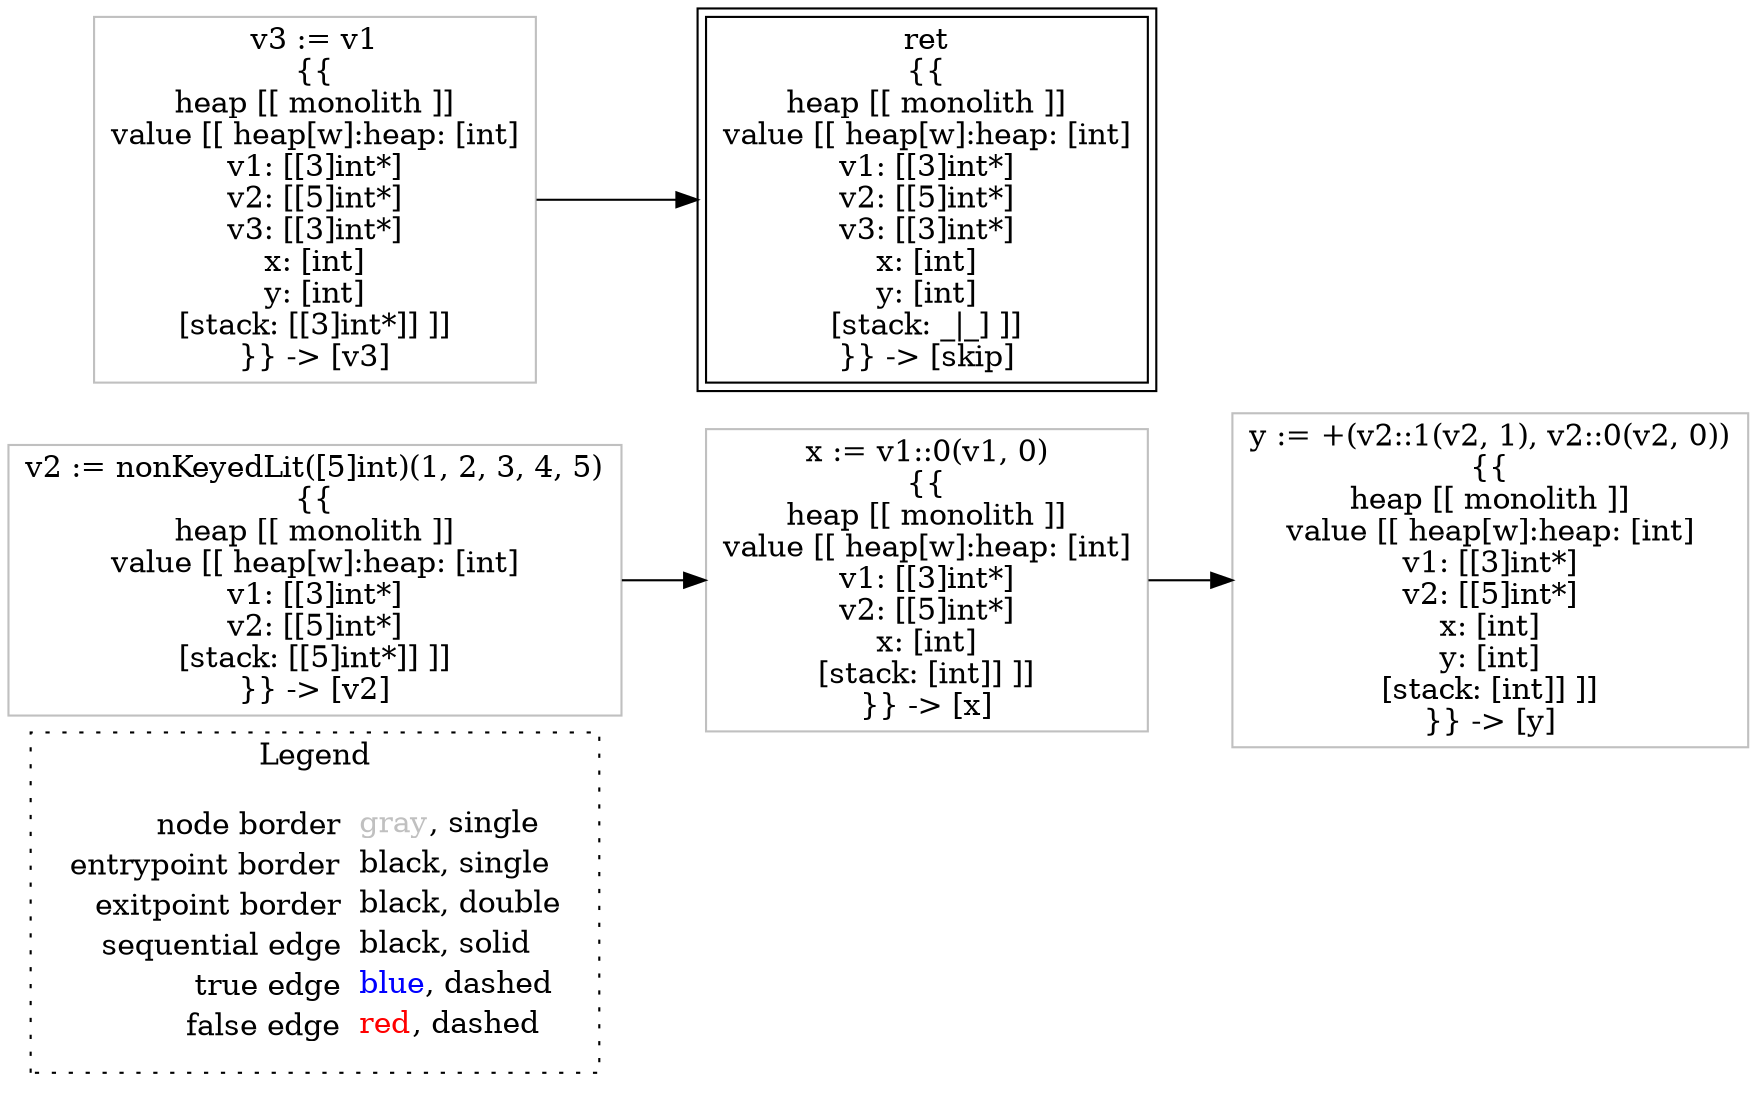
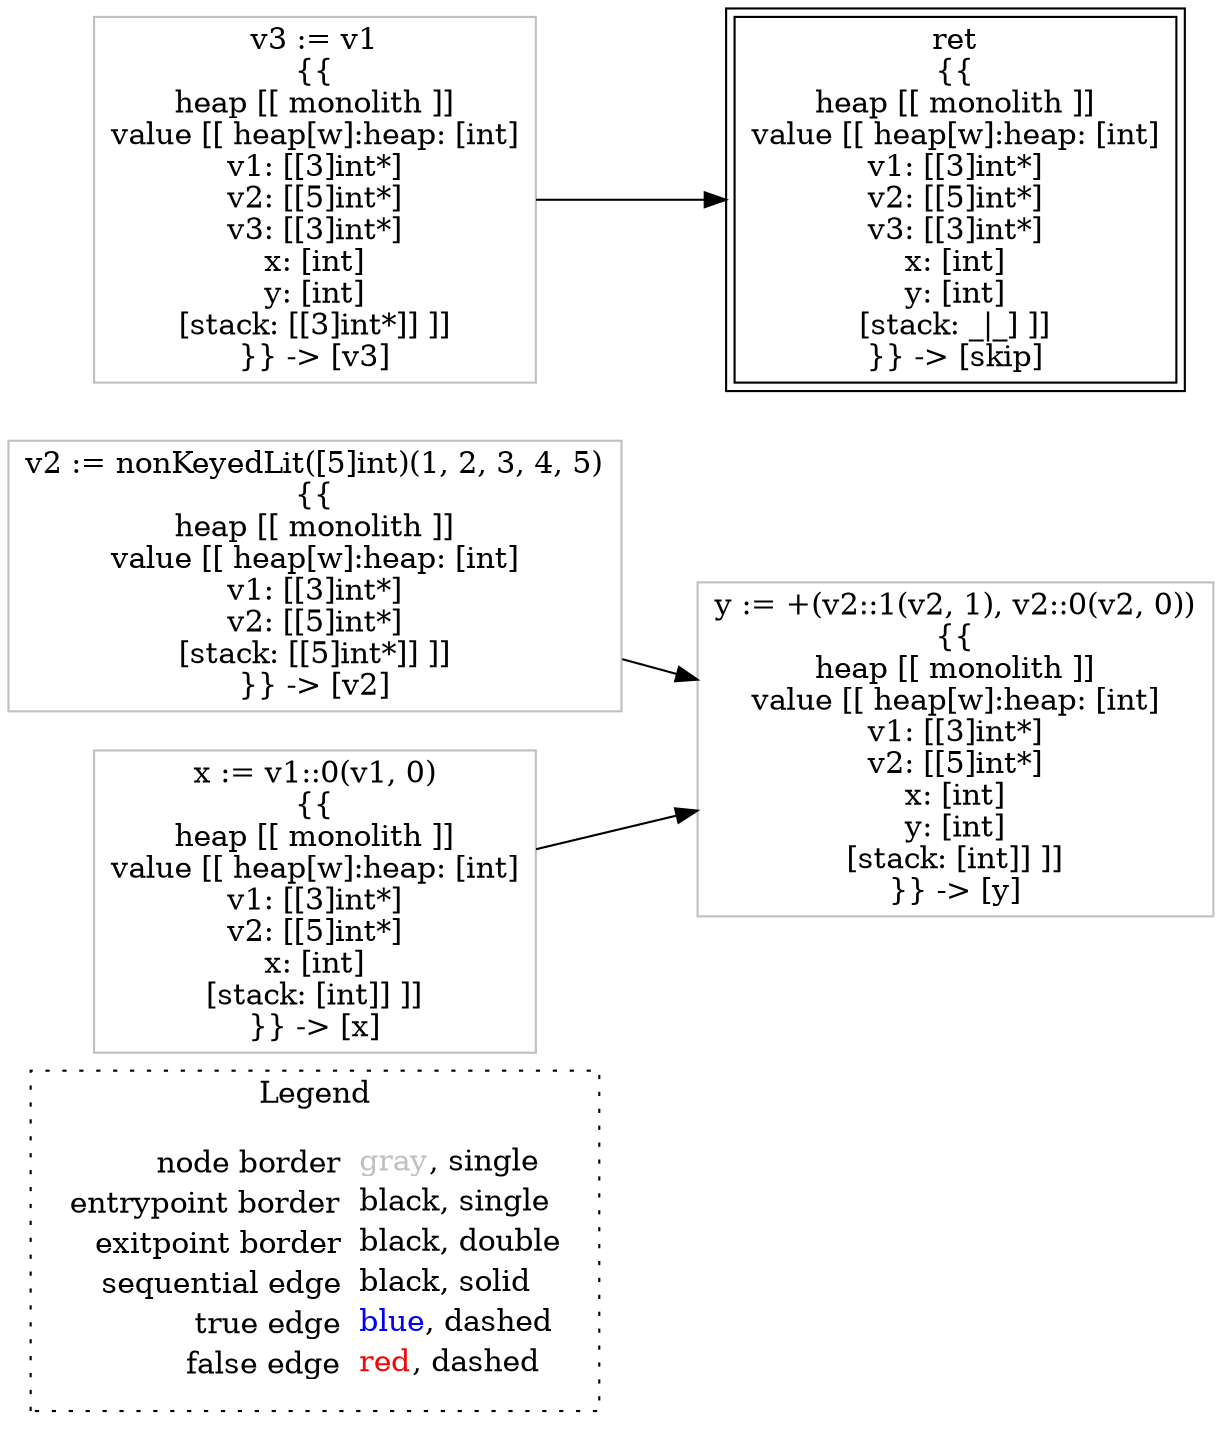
  digraph {
    rankdir=LR
    node [shape=rect color=gray]
    edge [color=black]
    n1 [label=<<table border="0" cellpadding="2" cellspacing="0" cellborder="0"><tr><td align="right">node border&nbsp;</td><td align="left"><font color="gray">gray</font>, single</td></tr><tr><td align="right">entrypoint border&nbsp;</td><td align="left"><font color="black">black</font>, single</td></tr><tr><td align="right">exitpoint border&nbsp;</td><td align="left"><font color="black">black</font>, double</td></tr><tr><td align="right">sequential edge&nbsp;</td><td align="left"><font color="black">black</font>, solid</td></tr><tr><td align="right">true edge&nbsp;</td><td align="left"><font color="blue">blue</font>, dashed</td></tr><tr><td align="right">false edge&nbsp;</td><td align="left"><font color="red">red</font>, dashed</td></tr></table>> shape=plaintext color=""]
    n2 [label=<v2 := nonKeyedLit([5]int)(1, 2, 3, 4, 5)<BR/>{{<BR/>heap [[ monolith ]]<BR/>value [[ heap[w]:heap: [int]<BR/>v1: [[3]int*]<BR/>v2: [[5]int*]<BR/>[stack: [[5]int*]] ]]<BR/>}} -&gt; [v2]>]
    n3 [label=<x := v1::0(v1, 0)<BR/>{{<BR/>heap [[ monolith ]]<BR/>value [[ heap[w]:heap: [int]<BR/>v1: [[3]int*]<BR/>v2: [[5]int*]<BR/>x: [int]<BR/>[stack: [int]] ]]<BR/>}} -&gt; [x]>]
    n4 [label=<y := +(v2::1(v2, 1), v2::0(v2, 0))<BR/>{{<BR/>heap [[ monolith ]]<BR/>value [[ heap[w]:heap: [int]<BR/>v1: [[3]int*]<BR/>v2: [[5]int*]<BR/>x: [int]<BR/>y: [int]<BR/>[stack: [int]] ]]<BR/>}} -&gt; [y]>]
    n5 [label=<v3 := v1<BR/>{{<BR/>heap [[ monolith ]]<BR/>value [[ heap[w]:heap: [int]<BR/>v1: [[3]int*]<BR/>v2: [[5]int*]<BR/>v3: [[3]int*]<BR/>x: [int]<BR/>y: [int]<BR/>[stack: [[3]int*]] ]]<BR/>}} -&gt; [v3]>]
    n6 [color=black label=<ret<BR/>{{<BR/>heap [[ monolith ]]<BR/>value [[ heap[w]:heap: [int]<BR/>v1: [[3]int*]<BR/>v2: [[5]int*]<BR/>v3: [[3]int*]<BR/>x: [int]<BR/>y: [int]<BR/>[stack: _|_] ]]<BR/>}} -&gt; [skip]> peripheries=2]
    subgraph cluster_1 {
      label=Legend
      style=dotted
      n1
    }
-   n2 -> n3
+   n2 -> n4
    n3 -> n4
    n5 -> n6
  }
